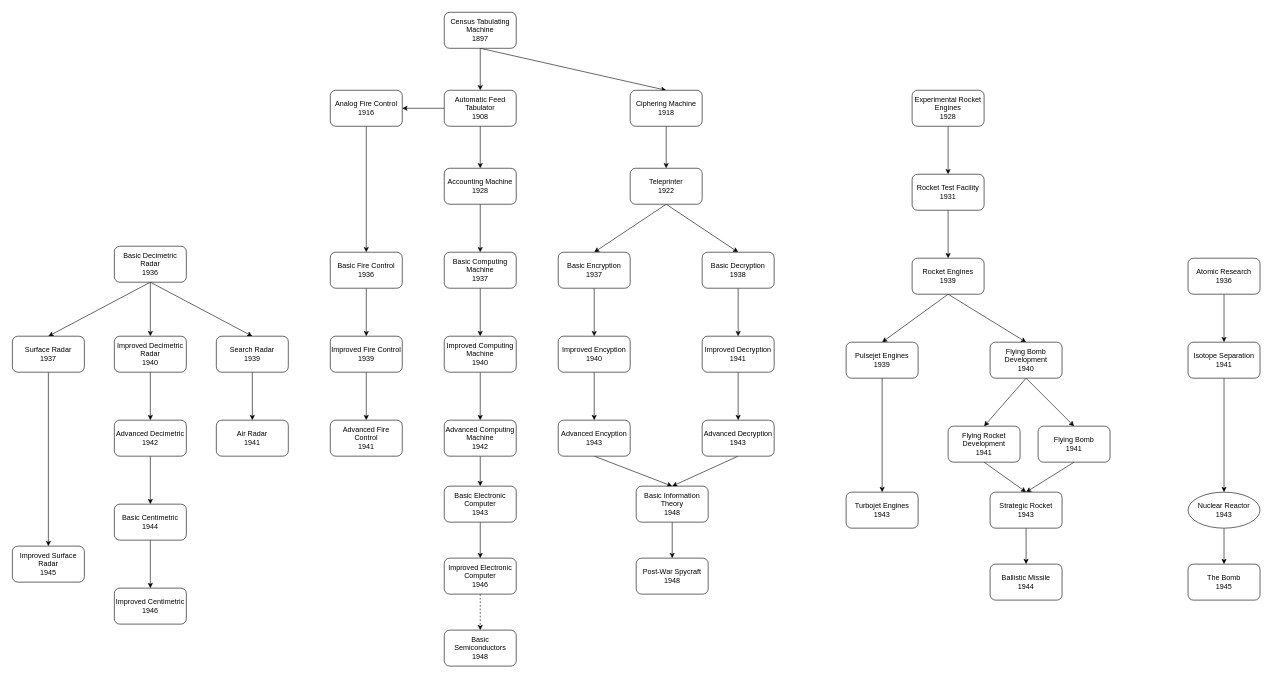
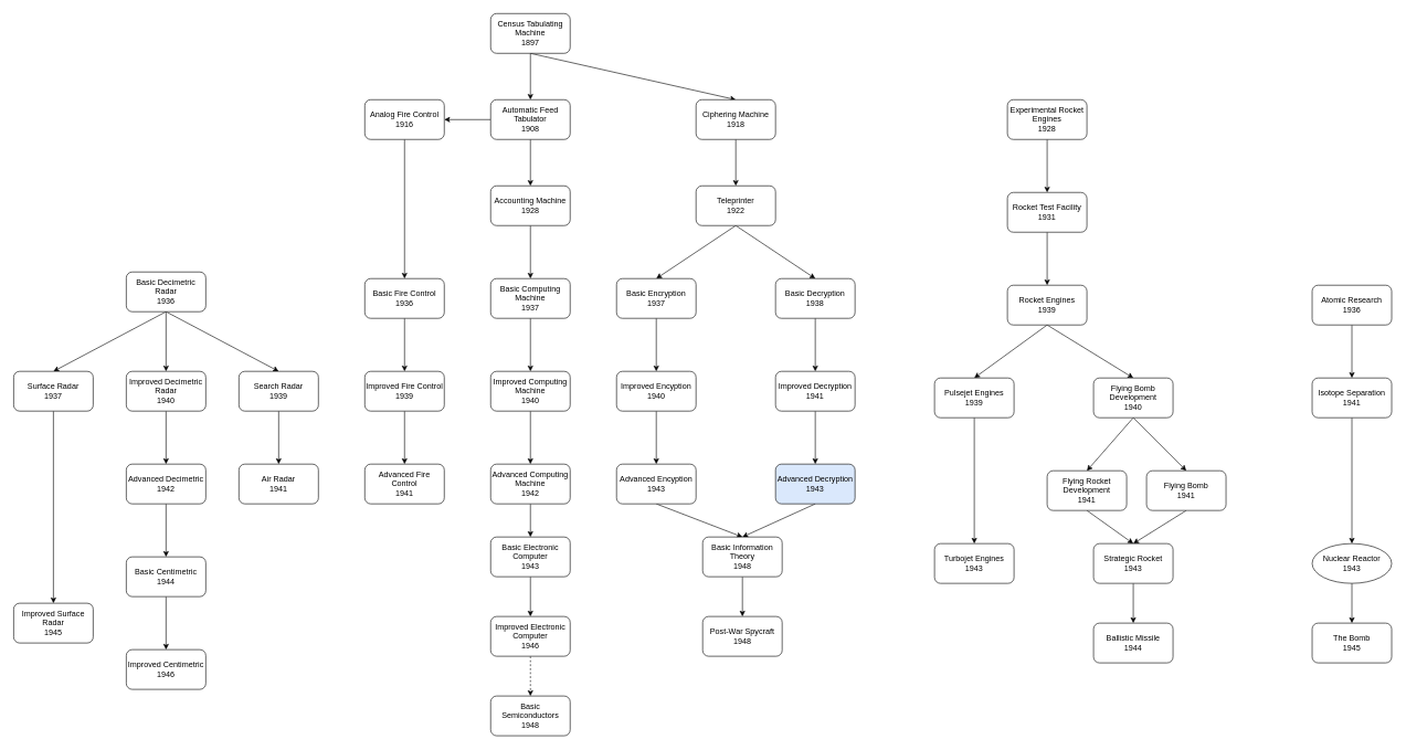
  <mxCell id="0" />
  <mxCell id="1" parent="0" />
  <mxCell id="2" value="" style="edgeStyle=none;html=1;" edge="1" parent="1" source="4" target="7"><mxGeometry relative="1" as="geometry" /></mxCell>
  <mxCell id="3" style="edgeStyle=none;html=1;exitX=0.5;exitY=1;exitDx=0;exitDy=0;entryX=0.5;entryY=0;entryDx=0;entryDy=0;" edge="1" parent="1" source="4" target="19"><mxGeometry relative="1" as="geometry" /></mxCell>
  <mxCell id="4" value="Census Tabulating Machine&lt;br&gt;1897" style="rounded=1;whiteSpace=wrap;html=1;" vertex="1" parent="1"><mxGeometry x="740" y="20" width="120" height="60" as="geometry" /></mxCell>
  <mxCell id="5" style="edgeStyle=none;html=1;exitX=0.5;exitY=1;exitDx=0;exitDy=0;entryX=0.5;entryY=0;entryDx=0;entryDy=0;" edge="1" parent="1" source="7" target="9"><mxGeometry relative="1" as="geometry" /></mxCell>
  <mxCell id="6" value="" style="edgeStyle=none;html=1;" edge="1" parent="1" source="7" target="11"><mxGeometry relative="1" as="geometry" /></mxCell>
  <mxCell id="7" value="Automatic Feed Tabulator&lt;br&gt;1908" style="rounded=1;whiteSpace=wrap;html=1;" vertex="1" parent="1"><mxGeometry x="740" y="150" width="120" height="60" as="geometry" /></mxCell>
  <mxCell id="8" value="" style="edgeStyle=none;html=1;" edge="1" parent="1" source="9" target="13"><mxGeometry relative="1" as="geometry" /></mxCell>
  <mxCell id="9" value="Accounting Machine 1928" style="rounded=1;whiteSpace=wrap;html=1;" vertex="1" parent="1"><mxGeometry x="740" y="280" width="120" height="60" as="geometry" /></mxCell>
  <mxCell id="10" style="edgeStyle=none;html=1;exitX=0.5;exitY=1;exitDx=0;exitDy=0;entryX=0.5;entryY=0;entryDx=0;entryDy=0;" edge="1" parent="1" source="11" target="36"><mxGeometry relative="1" as="geometry" /></mxCell>
  <mxCell id="11" value="Analog Fire Control&lt;br&gt;1916" style="whiteSpace=wrap;html=1;rounded=1;" vertex="1" parent="1"><mxGeometry x="550" y="150" width="120" height="60" as="geometry" /></mxCell>
  <mxCell id="12" value="" style="edgeStyle=none;html=1;" edge="1" parent="1" source="13" target="15"><mxGeometry relative="1" as="geometry" /></mxCell>
  <mxCell id="13" value="Basic Computing Machine&lt;br&gt;1937" style="whiteSpace=wrap;html=1;rounded=1;" vertex="1" parent="1"><mxGeometry x="740" y="420" width="120" height="60" as="geometry" /></mxCell>
  <mxCell id="14" value="" style="edgeStyle=none;html=1;" edge="1" parent="1" source="15" target="17"><mxGeometry relative="1" as="geometry" /></mxCell>
  <mxCell id="15" value="Improved Computing Machine&lt;br&gt;1940" style="rounded=1;whiteSpace=wrap;html=1;" vertex="1" parent="1"><mxGeometry x="740" y="560" width="120" height="60" as="geometry" /></mxCell>
  <mxCell id="16" style="edgeStyle=none;html=1;exitX=0.5;exitY=1;exitDx=0;exitDy=0;entryX=0.5;entryY=0;entryDx=0;entryDy=0;" edge="1" parent="1" source="17" target="81"><mxGeometry relative="1" as="geometry" /></mxCell>
  <mxCell id="17" value="Advanced Computing Machine&lt;br&gt;1942" style="rounded=1;whiteSpace=wrap;html=1;" vertex="1" parent="1"><mxGeometry x="740" y="700" width="120" height="60" as="geometry" /></mxCell>
  <mxCell id="18" value="" style="edgeStyle=none;html=1;" edge="1" parent="1" source="19" target="22"><mxGeometry relative="1" as="geometry" /></mxCell>
  <mxCell id="19" value="Ciphering Machine&lt;br&gt;1918" style="rounded=1;whiteSpace=wrap;html=1;" vertex="1" parent="1"><mxGeometry x="1050" y="150" width="120" height="60" as="geometry" /></mxCell>
  <mxCell id="20" style="edgeStyle=none;html=1;exitX=0.5;exitY=1;exitDx=0;exitDy=0;entryX=0.5;entryY=0;entryDx=0;entryDy=0;" edge="1" parent="1" source="22" target="24"><mxGeometry relative="1" as="geometry" /></mxCell>
  <mxCell id="21" style="edgeStyle=none;html=1;exitX=0.5;exitY=1;exitDx=0;exitDy=0;entryX=0.5;entryY=0;entryDx=0;entryDy=0;" edge="1" parent="1" source="22" target="26"><mxGeometry relative="1" as="geometry" /></mxCell>
  <mxCell id="22" value="Teleprinter&lt;br&gt;1922" style="whiteSpace=wrap;html=1;rounded=1;" vertex="1" parent="1"><mxGeometry x="1050" y="280" width="120" height="60" as="geometry" /></mxCell>
  <mxCell id="23" style="edgeStyle=none;html=1;exitX=0.5;exitY=1;exitDx=0;exitDy=0;entryX=0.5;entryY=0;entryDx=0;entryDy=0;" edge="1" parent="1" source="24" target="28"><mxGeometry relative="1" as="geometry" /></mxCell>
  <mxCell id="24" value="Basic Encryption&lt;br&gt;1937" style="rounded=1;whiteSpace=wrap;html=1;" vertex="1" parent="1"><mxGeometry x="930" y="420" width="120" height="60" as="geometry" /></mxCell>
  <mxCell id="25" style="edgeStyle=none;html=1;exitX=0.5;exitY=1;exitDx=0;exitDy=0;entryX=0.5;entryY=0;entryDx=0;entryDy=0;" edge="1" parent="1" source="26" target="30"><mxGeometry relative="1" as="geometry" /></mxCell>
  <mxCell id="26" value="Basic Decryption&lt;br&gt;1938" style="rounded=1;whiteSpace=wrap;html=1;" vertex="1" parent="1"><mxGeometry x="1170" y="420" width="120" height="60" as="geometry" /></mxCell>
  <mxCell id="27" style="edgeStyle=none;html=1;exitX=0.5;exitY=1;exitDx=0;exitDy=0;entryX=0.5;entryY=0;entryDx=0;entryDy=0;" edge="1" parent="1" source="28" target="32"><mxGeometry relative="1" as="geometry" /></mxCell>
  <mxCell id="28" value="Improved Encyption&lt;br&gt;1940" style="rounded=1;whiteSpace=wrap;html=1;" vertex="1" parent="1"><mxGeometry x="930" y="560" width="120" height="60" as="geometry" /></mxCell>
  <mxCell id="29" style="edgeStyle=none;html=1;exitX=0.5;exitY=1;exitDx=0;exitDy=0;entryX=0.5;entryY=0;entryDx=0;entryDy=0;" edge="1" parent="1" source="30" target="34"><mxGeometry relative="1" as="geometry" /></mxCell>
  <mxCell id="30" value="Improved Decryption&lt;br&gt;1941" style="rounded=1;whiteSpace=wrap;html=1;" vertex="1" parent="1"><mxGeometry x="1170" y="560" width="120" height="60" as="geometry" /></mxCell>
  <mxCell id="31" style="edgeStyle=none;html=1;exitX=0.5;exitY=1;exitDx=0;exitDy=0;entryX=0.5;entryY=0;entryDx=0;entryDy=0;" edge="1" parent="1" source="32" target="58"><mxGeometry relative="1" as="geometry" /></mxCell>
  <mxCell id="32" value="Advanced Encyption&lt;br&gt;1943" style="rounded=1;whiteSpace=wrap;html=1;" vertex="1" parent="1"><mxGeometry x="930" y="700" width="120" height="60" as="geometry" /></mxCell>
  <mxCell id="33" style="edgeStyle=none;html=1;exitX=0.5;exitY=1;exitDx=0;exitDy=0;entryX=0.5;entryY=0;entryDx=0;entryDy=0;" edge="1" parent="1" source="34" target="58"><mxGeometry relative="1" as="geometry" /></mxCell>
- <mxCell id="34" value="Advanced Decryption&lt;br&gt;1943" style="rounded=1;whiteSpace=wrap;html=1;" vertex="1" parent="1"><mxGeometry x="1170" y="700" width="120" height="60" as="geometry" /></mxCell>
+ <mxCell id="34" value="Advanced Decryption&lt;br&gt;1943" style="rounded=1;whiteSpace=wrap;html=1;fillColor=#dae8fc;" vertex="1" parent="1"><mxGeometry x="1170" y="700" width="120" height="60" as="geometry" /></mxCell>
  <mxCell id="35" style="edgeStyle=none;html=1;exitX=0.5;exitY=1;exitDx=0;exitDy=0;entryX=0.5;entryY=0;entryDx=0;entryDy=0;" edge="1" parent="1" source="36" target="38"><mxGeometry relative="1" as="geometry" /></mxCell>
  <mxCell id="36" value="Basic Fire Control&lt;br&gt;1936" style="rounded=1;whiteSpace=wrap;html=1;" vertex="1" parent="1"><mxGeometry x="550" y="420" width="120" height="60" as="geometry" /></mxCell>
  <mxCell id="37" style="edgeStyle=none;html=1;exitX=0.5;exitY=1;exitDx=0;exitDy=0;entryX=0.5;entryY=0;entryDx=0;entryDy=0;" edge="1" parent="1" source="38" target="39"><mxGeometry relative="1" as="geometry" /></mxCell>
  <mxCell id="38" value="Improved Fire Control&lt;br&gt;1939" style="rounded=1;whiteSpace=wrap;html=1;" vertex="1" parent="1"><mxGeometry x="550" y="560" width="120" height="60" as="geometry" /></mxCell>
  <mxCell id="39" value="Advanced Fire Control&lt;br&gt;1941" style="rounded=1;whiteSpace=wrap;html=1;" vertex="1" parent="1"><mxGeometry x="550" y="700" width="120" height="60" as="geometry" /></mxCell>
  <mxCell id="40" style="edgeStyle=none;html=1;exitX=0.5;exitY=1;exitDx=0;exitDy=0;entryX=0.5;entryY=0;entryDx=0;entryDy=0;" edge="1" parent="1" source="43" target="45"><mxGeometry relative="1" as="geometry" /></mxCell>
  <mxCell id="41" style="edgeStyle=none;html=1;exitX=0.5;exitY=1;exitDx=0;exitDy=0;" edge="1" parent="1" source="43" target="47"><mxGeometry relative="1" as="geometry" /></mxCell>
  <mxCell id="42" style="edgeStyle=none;html=1;exitX=0.5;exitY=1;exitDx=0;exitDy=0;entryX=0.5;entryY=0;entryDx=0;entryDy=0;" edge="1" parent="1" source="43" target="52"><mxGeometry relative="1" as="geometry" /></mxCell>
  <mxCell id="43" value="Basic Decimetric Radar&lt;br&gt;1936" style="rounded=1;whiteSpace=wrap;html=1;" vertex="1" parent="1"><mxGeometry x="190" y="410" width="120" height="60" as="geometry" /></mxCell>
  <mxCell id="44" style="edgeStyle=none;html=1;exitX=0.5;exitY=1;exitDx=0;exitDy=0;entryX=0.5;entryY=0;entryDx=0;entryDy=0;" edge="1" parent="1" source="45" target="48"><mxGeometry relative="1" as="geometry" /></mxCell>
  <mxCell id="45" value="Surface Radar&lt;br&gt;1937" style="rounded=1;whiteSpace=wrap;html=1;" vertex="1" parent="1"><mxGeometry x="20" y="560" width="120" height="60" as="geometry" /></mxCell>
  <mxCell id="46" style="edgeStyle=none;html=1;exitX=0.5;exitY=1;exitDx=0;exitDy=0;entryX=0.5;entryY=0;entryDx=0;entryDy=0;" edge="1" parent="1" source="47" target="50"><mxGeometry relative="1" as="geometry" /></mxCell>
  <mxCell id="47" value="Improved Decimetric Radar&lt;br&gt;1940" style="rounded=1;whiteSpace=wrap;html=1;" vertex="1" parent="1"><mxGeometry x="190" y="560" width="120" height="60" as="geometry" /></mxCell>
  <mxCell id="48" value="Improved Surface Radar&lt;br&gt;1945" style="rounded=1;whiteSpace=wrap;html=1;" vertex="1" parent="1"><mxGeometry x="20" y="910" width="120" height="60" as="geometry" /></mxCell>
  <mxCell id="49" value="" style="edgeStyle=none;html=1;" edge="1" parent="1" source="50" target="55"><mxGeometry relative="1" as="geometry" /></mxCell>
  <mxCell id="50" value="Advanced Decimetric&lt;br&gt;1942" style="rounded=1;whiteSpace=wrap;html=1;" vertex="1" parent="1"><mxGeometry x="190" y="700" width="120" height="60" as="geometry" /></mxCell>
  <mxCell id="51" style="edgeStyle=none;html=1;exitX=0.5;exitY=1;exitDx=0;exitDy=0;entryX=0.5;entryY=0;entryDx=0;entryDy=0;" edge="1" parent="1" source="52" target="53"><mxGeometry relative="1" as="geometry" /></mxCell>
  <mxCell id="52" value="Search Radar&lt;br&gt;1939" style="rounded=1;whiteSpace=wrap;html=1;" vertex="1" parent="1"><mxGeometry x="360" y="560" width="120" height="60" as="geometry" /></mxCell>
  <mxCell id="53" value="Air Radar&lt;br&gt;1941" style="rounded=1;whiteSpace=wrap;html=1;" vertex="1" parent="1"><mxGeometry x="360" y="700" width="120" height="60" as="geometry" /></mxCell>
  <mxCell id="54" value="" style="edgeStyle=none;html=1;" edge="1" parent="1" source="55" target="56"><mxGeometry relative="1" as="geometry" /></mxCell>
  <mxCell id="55" value="Basic Centimetric&lt;br&gt;1944" style="whiteSpace=wrap;html=1;rounded=1;" vertex="1" parent="1"><mxGeometry x="190" y="840" width="120" height="60" as="geometry" /></mxCell>
  <mxCell id="56" value="Improved Centimetric&lt;br&gt;1946" style="whiteSpace=wrap;html=1;rounded=1;" vertex="1" parent="1"><mxGeometry x="190" y="980" width="120" height="60" as="geometry" /></mxCell>
  <mxCell id="57" style="edgeStyle=none;html=1;exitX=0.5;exitY=1;exitDx=0;exitDy=0;entryX=0.5;entryY=0;entryDx=0;entryDy=0;" edge="1" parent="1" source="58" target="59"><mxGeometry relative="1" as="geometry" /></mxCell>
  <mxCell id="58" value="Basic Information Theory&lt;br&gt;1948" style="whiteSpace=wrap;html=1;rounded=1;" vertex="1" parent="1"><mxGeometry x="1060" y="810" width="120" height="60" as="geometry" /></mxCell>
  <mxCell id="59" value="Post-War Spycraft&lt;br&gt;1948" style="rounded=1;whiteSpace=wrap;html=1;" vertex="1" parent="1"><mxGeometry x="1060" y="930" width="120" height="60" as="geometry" /></mxCell>
  <mxCell id="60" value="" style="edgeStyle=none;html=1;" edge="1" parent="1" source="61" target="63"><mxGeometry relative="1" as="geometry" /></mxCell>
  <mxCell id="61" value="Experimental Rocket Engines&lt;br&gt;1928" style="rounded=1;whiteSpace=wrap;html=1;" vertex="1" parent="1"><mxGeometry x="1520" y="150" width="120" height="60" as="geometry" /></mxCell>
  <mxCell id="62" value="" style="edgeStyle=none;html=1;" edge="1" parent="1" source="63" target="66"><mxGeometry relative="1" as="geometry" /></mxCell>
  <mxCell id="63" value="Rocket Test Facility&lt;br&gt;1931" style="whiteSpace=wrap;html=1;rounded=1;" vertex="1" parent="1"><mxGeometry x="1520" y="290" width="120" height="60" as="geometry" /></mxCell>
  <mxCell id="64" style="edgeStyle=none;html=1;exitX=0.5;exitY=1;exitDx=0;exitDy=0;entryX=0.5;entryY=0;entryDx=0;entryDy=0;" edge="1" parent="1" source="66" target="68"><mxGeometry relative="1" as="geometry" /></mxCell>
  <mxCell id="65" style="edgeStyle=none;html=1;exitX=0.5;exitY=1;exitDx=0;exitDy=0;entryX=0.5;entryY=0;entryDx=0;entryDy=0;" edge="1" parent="1" source="66" target="71"><mxGeometry relative="1" as="geometry" /></mxCell>
  <mxCell id="66" value="Rocket Engines&lt;br&gt;1939" style="whiteSpace=wrap;html=1;rounded=1;" vertex="1" parent="1"><mxGeometry x="1520" y="430" width="120" height="60" as="geometry" /></mxCell>
  <mxCell id="67" value="" style="edgeStyle=none;html=1;" edge="1" parent="1" source="68" target="79"><mxGeometry relative="1" as="geometry" /></mxCell>
  <mxCell id="68" value="Pulsejet Engines&lt;br&gt;1939" style="whiteSpace=wrap;html=1;rounded=1;" vertex="1" parent="1"><mxGeometry x="1410" y="570" width="120" height="60" as="geometry" /></mxCell>
  <mxCell id="69" style="edgeStyle=none;html=1;exitX=0.5;exitY=1;exitDx=0;exitDy=0;entryX=0.5;entryY=0;entryDx=0;entryDy=0;" edge="1" parent="1" source="71" target="73"><mxGeometry relative="1" as="geometry" /></mxCell>
  <mxCell id="70" style="edgeStyle=none;html=1;exitX=0.5;exitY=1;exitDx=0;exitDy=0;entryX=0.5;entryY=0;entryDx=0;entryDy=0;" edge="1" parent="1" source="71" target="75"><mxGeometry relative="1" as="geometry" /></mxCell>
  <mxCell id="71" value="Flying Bomb Development&lt;br&gt;1940" style="rounded=1;whiteSpace=wrap;html=1;" vertex="1" parent="1"><mxGeometry x="1650" y="570" width="120" height="60" as="geometry" /></mxCell>
  <mxCell id="72" style="edgeStyle=none;html=1;exitX=0.5;exitY=1;exitDx=0;exitDy=0;entryX=0.5;entryY=0;entryDx=0;entryDy=0;" edge="1" parent="1" source="73" target="77"><mxGeometry relative="1" as="geometry" /></mxCell>
  <mxCell id="73" value="Flying Rocket Development&lt;br&gt;1941" style="whiteSpace=wrap;html=1;rounded=1;" vertex="1" parent="1"><mxGeometry x="1580" y="710" width="120" height="60" as="geometry" /></mxCell>
  <mxCell id="74" style="edgeStyle=none;html=1;exitX=0.5;exitY=1;exitDx=0;exitDy=0;entryX=0.5;entryY=0;entryDx=0;entryDy=0;" edge="1" parent="1" source="75" target="77"><mxGeometry relative="1" as="geometry" /></mxCell>
  <mxCell id="75" value="Flying Bomb&lt;br&gt;1941" style="rounded=1;whiteSpace=wrap;html=1;" vertex="1" parent="1"><mxGeometry x="1730" y="710" width="120" height="60" as="geometry" /></mxCell>
  <mxCell id="76" style="edgeStyle=none;html=1;exitX=0.5;exitY=1;exitDx=0;exitDy=0;entryX=0.5;entryY=0;entryDx=0;entryDy=0;" edge="1" parent="1" source="77" target="78"><mxGeometry relative="1" as="geometry" /></mxCell>
  <mxCell id="77" value="Strategic Rocket&lt;br&gt;1943" style="rounded=1;whiteSpace=wrap;html=1;" vertex="1" parent="1"><mxGeometry x="1650" y="820" width="120" height="60" as="geometry" /></mxCell>
  <mxCell id="78" value="Ballistic Missile&lt;br&gt;1944" style="rounded=1;whiteSpace=wrap;html=1;" vertex="1" parent="1"><mxGeometry x="1650" y="940" width="120" height="60" as="geometry" /></mxCell>
  <mxCell id="79" value="Turbojet Engines&lt;br&gt;1943" style="whiteSpace=wrap;html=1;rounded=1;" vertex="1" parent="1"><mxGeometry x="1410" y="820" width="120" height="60" as="geometry" /></mxCell>
  <mxCell id="80" style="edgeStyle=none;html=1;exitX=0.5;exitY=1;exitDx=0;exitDy=0;entryX=0.5;entryY=0;entryDx=0;entryDy=0;" edge="1" parent="1" source="81" target="83"><mxGeometry relative="1" as="geometry" /></mxCell>
  <mxCell id="81" value="Basic Electronic Computer&lt;br&gt;1943" style="rounded=1;whiteSpace=wrap;html=1;" vertex="1" parent="1"><mxGeometry x="740" y="810" width="120" height="60" as="geometry" /></mxCell>
  <mxCell id="82" style="edgeStyle=none;html=1;exitX=0.5;exitY=1;exitDx=0;exitDy=0;entryX=0.5;entryY=0;entryDx=0;entryDy=0;dashed=1;" edge="1" parent="1" source="83" target="84"><mxGeometry relative="1" as="geometry" /></mxCell>
  <mxCell id="83" value="Improved Electronic Computer&lt;br&gt;1946" style="rounded=1;whiteSpace=wrap;html=1;" vertex="1" parent="1"><mxGeometry x="740" y="930" width="120" height="60" as="geometry" /></mxCell>
  <mxCell id="84" value="Basic Semiconductors&lt;br&gt;1948" style="rounded=1;whiteSpace=wrap;html=1;" vertex="1" parent="1"><mxGeometry x="740" y="1050" width="120" height="60" as="geometry" /></mxCell>
  <mxCell id="85" value="" style="edgeStyle=none;html=1;" edge="1" parent="1" source="86" target="88"><mxGeometry relative="1" as="geometry" /></mxCell>
  <mxCell id="86" value="Atomic Research&lt;br&gt;1936" style="rounded=1;whiteSpace=wrap;html=1;" vertex="1" parent="1"><mxGeometry x="1980" y="430" width="120" height="60" as="geometry" /></mxCell>
  <mxCell id="87" style="edgeStyle=none;html=1;exitX=0.5;exitY=1;exitDx=0;exitDy=0;entryX=0.5;entryY=0;entryDx=0;entryDy=0;" edge="1" parent="1" source="88" target="90"><mxGeometry relative="1" as="geometry" /></mxCell>
  <mxCell id="88" value="Isotope Separation&lt;br&gt;1941" style="whiteSpace=wrap;html=1;rounded=1;" vertex="1" parent="1"><mxGeometry x="1980" y="570" width="120" height="60" as="geometry" /></mxCell>
  <mxCell id="89" value="" style="edgeStyle=none;html=1;" edge="1" parent="1" source="90" target="91"><mxGeometry relative="1" as="geometry" /></mxCell>
  <mxCell id="90" value="Nuclear Reactor&lt;br&gt;1943" style="ellipse;whiteSpace=wrap;html=1;" vertex="1" parent="1"><mxGeometry x="1980" y="820" width="120" height="60" as="geometry" /></mxCell>
  <mxCell id="91" value="The Bomb&lt;br&gt;1945" style="whiteSpace=wrap;html=1;rounded=1;" vertex="1" parent="1"><mxGeometry x="1980" y="940" width="120" height="60" as="geometry" /></mxCell>
